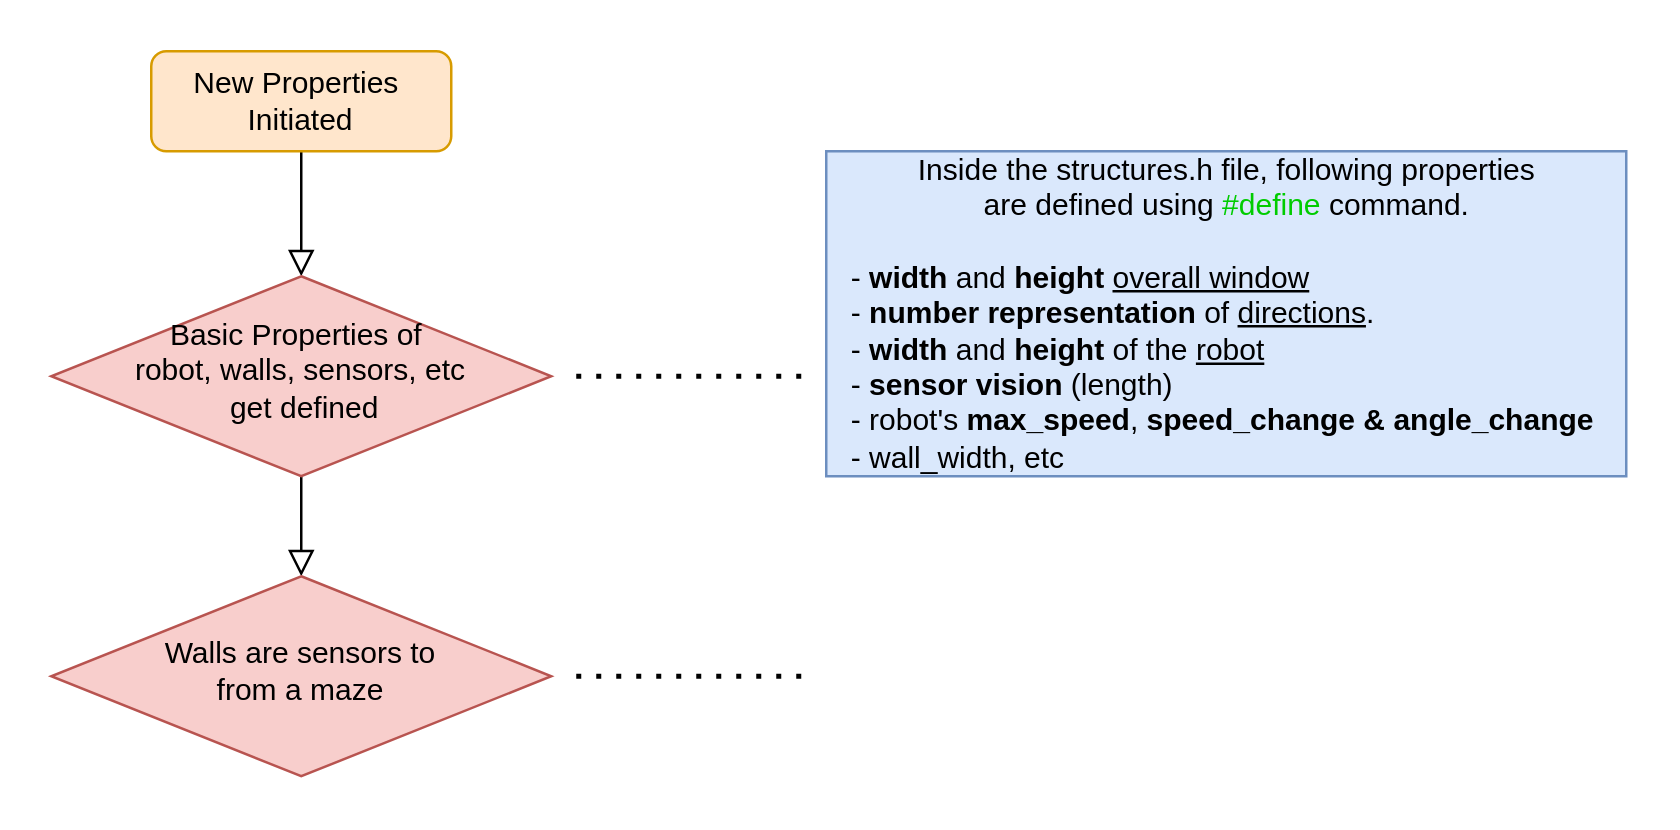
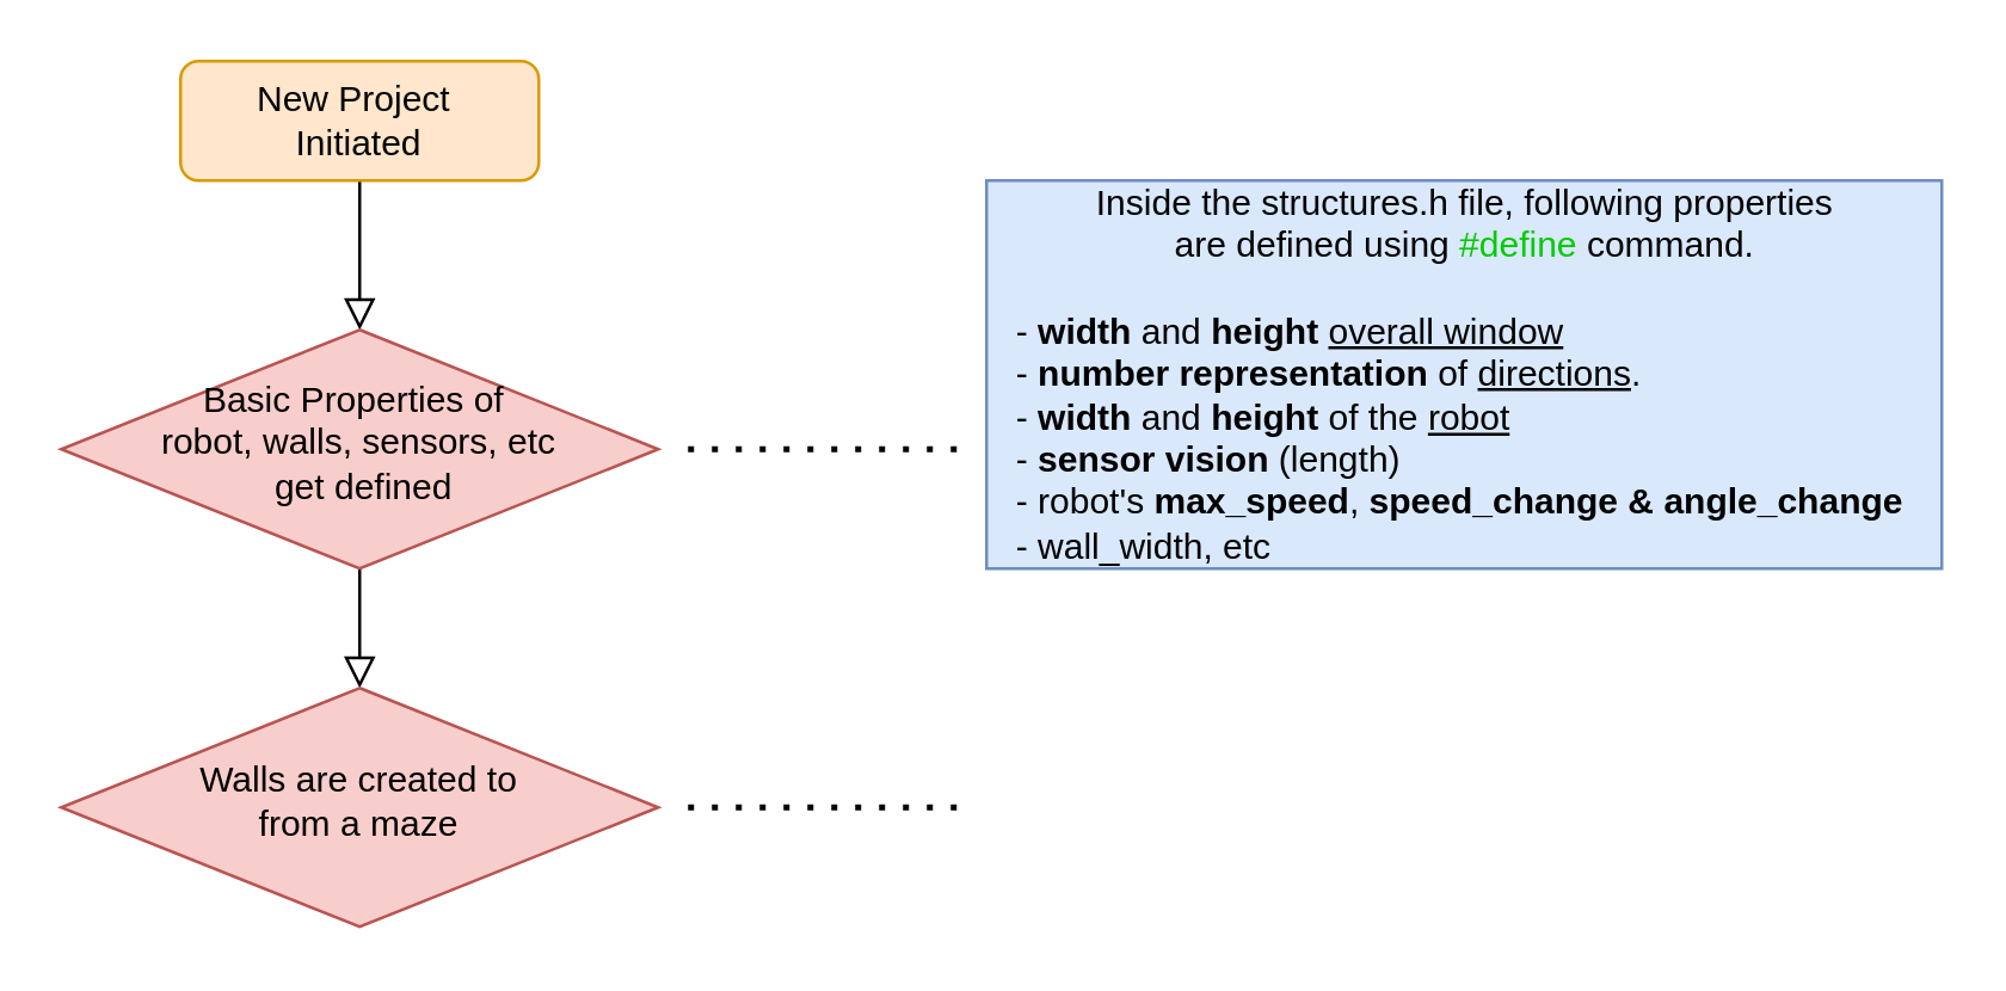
  <mxCell id="0" />
  <mxCell id="1" parent="0" />
  <mxCell id="2" value="" style="rounded=0;html=1;jettySize=auto;orthogonalLoop=1;fontSize=11;endArrow=block;endFill=0;endSize=8;strokeWidth=1;shadow=0;labelBackgroundColor=none;edgeStyle=orthogonalEdgeStyle;" parent="1" source="3" target="5" edge="1"><mxGeometry relative="1" as="geometry" /></mxCell>
- <mxCell id="3" value="New Properties&amp;nbsp;&lt;br&gt;Initiated" style="rounded=1;whiteSpace=wrap;html=1;fontSize=12;glass=0;strokeWidth=1;shadow=0;fillColor=#ffe6cc;strokeColor=#d79b00;" parent="1" vertex="1"><mxGeometry x="60" y="20" width="120" height="40" as="geometry" /></mxCell>
+ <mxCell id="3" value="New Project&amp;nbsp;&lt;br&gt;Initiated" style="rounded=1;whiteSpace=wrap;html=1;fontSize=12;glass=0;strokeWidth=1;shadow=0;fillColor=#ffe6cc;strokeColor=#d79b00;" parent="1" vertex="1"><mxGeometry x="60" y="20" width="120" height="40" as="geometry" /></mxCell>
  <mxCell id="4" value="" style="rounded=0;html=1;jettySize=auto;orthogonalLoop=1;fontSize=11;endArrow=block;endFill=0;endSize=8;strokeWidth=1;shadow=0;labelBackgroundColor=none;edgeStyle=orthogonalEdgeStyle;" parent="1" source="5" edge="1"><mxGeometry y="20" relative="1" as="geometry"><mxPoint as="offset" /><mxPoint x="120" y="230" as="targetPoint" /><Array as="points"><mxPoint x="120" y="180" /><mxPoint x="120" y="180" /></Array></mxGeometry></mxCell>
  <mxCell id="5" value="Basic Properties of&amp;nbsp;&lt;br&gt;robot, walls, sensors, etc&lt;br&gt;&amp;nbsp;get defined" style="rhombus;whiteSpace=wrap;html=1;shadow=0;fontFamily=Helvetica;fontSize=12;align=center;strokeWidth=1;spacing=6;spacingTop=-4;fillColor=#f8cecc;strokeColor=#b85450;" parent="1" vertex="1"><mxGeometry x="20" y="110" width="200" height="80" as="geometry" /></mxCell>
- <mxCell id="6" value="Walls are sensors&amp;nbsp;to&lt;br&gt;from a maze" style="rhombus;whiteSpace=wrap;html=1;shadow=0;fontFamily=Helvetica;fontSize=12;align=center;strokeWidth=1;spacing=6;spacingTop=-4;fillColor=#f8cecc;strokeColor=#b85450;" parent="1" vertex="1"><mxGeometry x="20" y="230" width="200" height="80" as="geometry" /></mxCell>
+ <mxCell id="6" value="Walls are created&amp;nbsp;to&lt;br&gt;from a maze" style="rhombus;whiteSpace=wrap;html=1;shadow=0;fontFamily=Helvetica;fontSize=12;align=center;strokeWidth=1;spacing=6;spacingTop=-4;fillColor=#f8cecc;strokeColor=#b85450;" parent="1" vertex="1"><mxGeometry x="20" y="230" width="200" height="80" as="geometry" /></mxCell>
  <mxCell id="7" value="" style="endArrow=none;dashed=1;html=1;dashPattern=1 3;strokeWidth=2;rounded=0;" parent="1" edge="1"><mxGeometry width="50" height="50" relative="1" as="geometry"><mxPoint x="230" y="150" as="sourcePoint" /><mxPoint x="320" y="150" as="targetPoint" /></mxGeometry></mxCell>
  <mxCell id="8" value="Inside the structures.h file, following properties &lt;br&gt;are defined&amp;nbsp;using &lt;font color=&quot;#00cc00&quot;&gt;#define&lt;/font&gt; command.&lt;br&gt;&lt;br&gt;&lt;div style=&quot;text-align: left&quot;&gt;- &lt;b&gt;width&lt;/b&gt; and &lt;b&gt;height&lt;/b&gt; &lt;u&gt;overall window&lt;/u&gt;&lt;/div&gt;&lt;div style=&quot;text-align: left&quot;&gt;- &lt;b&gt;number representation&lt;/b&gt; of &lt;u&gt;directions&lt;/u&gt;.&lt;/div&gt;&lt;div style=&quot;text-align: left&quot;&gt;- &lt;b&gt;width&lt;/b&gt; and &lt;b&gt;height&lt;/b&gt;&amp;nbsp;of the &lt;u&gt;robot&lt;/u&gt;&lt;/div&gt;&lt;div style=&quot;text-align: left&quot;&gt;- &lt;b&gt;sensor vision&lt;/b&gt; (length)&lt;/div&gt;&lt;div style=&quot;text-align: left&quot;&gt;- robot's &lt;b&gt;max_speed&lt;/b&gt;, &lt;b&gt;speed_change &amp;amp;&lt;/b&gt;&amp;nbsp;&lt;b&gt;angle_change&lt;/b&gt;&amp;nbsp;&lt;/div&gt;&lt;div style=&quot;text-align: left&quot;&gt;&lt;span&gt;- wall_width, etc&lt;/span&gt;&lt;/div&gt;" style="text;html=1;align=center;verticalAlign=middle;resizable=0;points=[];autosize=1;strokeColor=#6c8ebf;fillColor=#dae8fc;" parent="1" vertex="1"><mxGeometry x="330" y="60" width="320" height="130" as="geometry" /></mxCell>
  <mxCell id="9" value="" style="endArrow=none;dashed=1;html=1;dashPattern=1 3;strokeWidth=2;rounded=0;" parent="1" edge="1"><mxGeometry width="50" height="50" relative="1" as="geometry"><mxPoint x="230" y="270" as="sourcePoint" /><mxPoint x="320" y="270" as="targetPoint" /></mxGeometry></mxCell>
